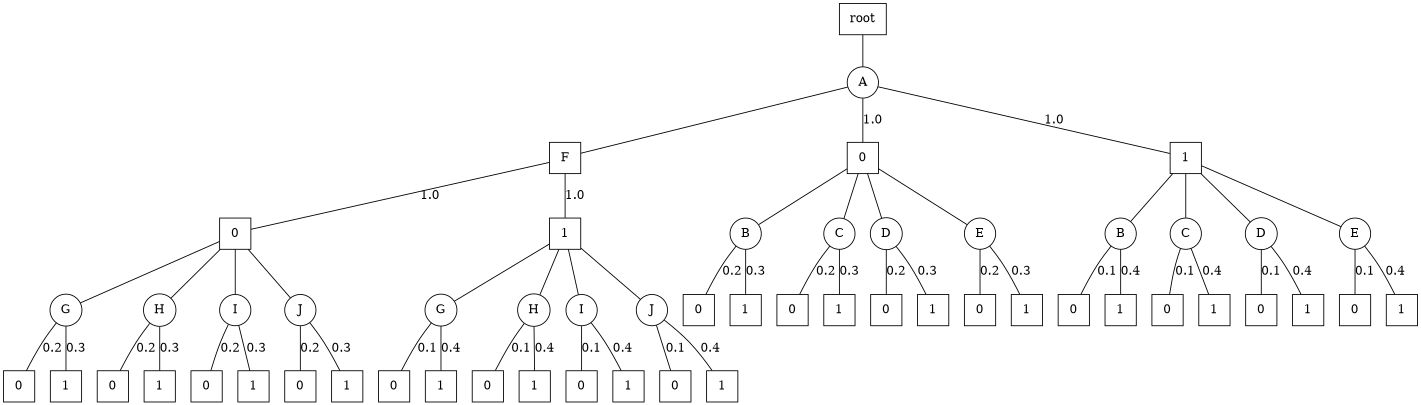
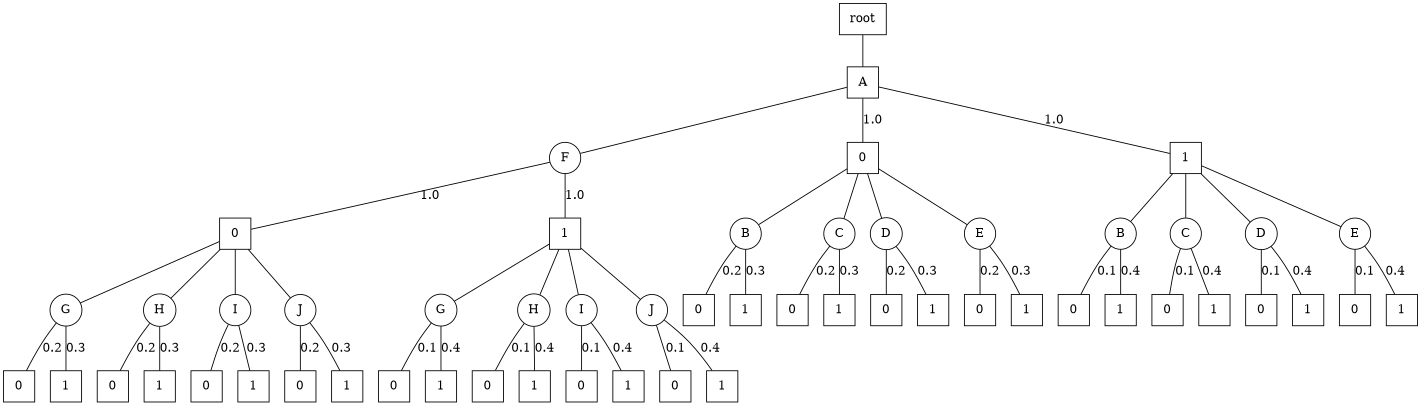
  graph {
    splines=true
    node [shape=square]
    edge [labelangle=110]
    n1 [label=root shape=box]
-   n2 [label=A shape=circle]
-   n3 [label=F]
+   n2 [label=A]
+   n3 [label=F shape=circle]
    n4 [label=0]
    n5 [label=1]
    n6 [label=0]
    n7 [label=1]
    n8 [label=B shape=circle]
    n9 [label=C shape=circle]
    n10 [label=D shape=circle]
    n11 [label=E shape=circle]
    n12 [label=B shape=circle]
    n13 [label=C shape=circle]
    n14 [label=D shape=circle]
    n15 [label=E shape=circle]
    n16 [label=0]
    n17 [label=1]
    n18 [label=0]
    n19 [label=1]
    n20 [label=0]
    n21 [label=1]
    n22 [label=0]
    n23 [label=1]
    n24 [label=0]
    n25 [label=1]
    n26 [label=0]
    n27 [label=1]
    n28 [label=0]
    n29 [label=1]
    n30 [label=0]
    n31 [label=1]
    n32 [label=G shape=circle]
    n33 [label=H shape=circle]
    n34 [label=I shape=circle]
    n35 [label=J shape=circle]
    n36 [label=G shape=circle]
    n37 [label=H shape=circle]
    n38 [label=I shape=circle]
    n39 [label=J shape=circle]
    n40 [label=0]
    n41 [label=1]
    n42 [label=0]
    n43 [label=1]
    n44 [label=0]
    n45 [label=1]
    n46 [label=0]
    n47 [label=1]
    n48 [label=0]
    n49 [label=1]
    n50 [label=0]
    n51 [label=1]
    n52 [label=0]
    n53 [label=1]
    n54 [label=0]
    n55 [label=1]
    n1 -- n2 [labelangle=""]
    n2 -- n3 [labelangle=""]
    n2 -- n4 [label=1.0]
    n2 -- n5 [label=1.0]
    n3 -- n6 [label=1.0]
    n3 -- n7 [label=1.0]
    n4 -- n8 [labelangle=""]
    n4 -- n9 [labelangle=""]
    n4 -- n10 [labelangle=""]
    n4 -- n11 [labelangle=""]
    n5 -- n12 [labelangle=""]
    n5 -- n13 [labelangle=""]
    n5 -- n14 [labelangle=""]
    n5 -- n15 [labelangle=""]
    n6 -- n32 [labelangle=""]
    n6 -- n33 [labelangle=""]
    n6 -- n34 [labelangle=""]
    n6 -- n35 [labelangle=""]
    n7 -- n36 [labelangle=""]
    n7 -- n37 [labelangle=""]
    n7 -- n38 [labelangle=""]
    n7 -- n39 [labelangle=""]
    n8 -- n16 [label=0.2]
    n8 -- n17 [label=0.3]
    n9 -- n18 [label=0.2]
    n9 -- n19 [label=0.3]
    n10 -- n20 [label=0.2]
    n10 -- n21 [label=0.3]
    n11 -- n22 [label=0.2]
    n11 -- n23 [label=0.3]
    n12 -- n24 [label=0.1]
    n12 -- n25 [label=0.4]
    n13 -- n26 [label=0.1]
    n13 -- n27 [label=0.4]
    n14 -- n28 [label=0.1]
    n14 -- n29 [label=0.4]
    n15 -- n30 [label=0.1]
    n15 -- n31 [label=0.4]
    n32 -- n40 [label=0.2]
    n32 -- n41 [label=0.3]
    n33 -- n42 [label=0.2]
    n33 -- n43 [label=0.3]
    n34 -- n44 [label=0.2]
    n34 -- n45 [label=0.3]
    n35 -- n46 [label=0.2]
    n35 -- n47 [label=0.3]
    n36 -- n48 [label=0.1]
    n36 -- n49 [label=0.4]
    n37 -- n50 [label=0.1]
    n37 -- n51 [label=0.4]
    n38 -- n52 [label=0.1]
    n38 -- n53 [label=0.4]
    n39 -- n54 [label=0.1]
    n39 -- n55 [label=0.4]
  }
